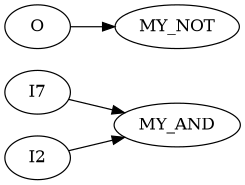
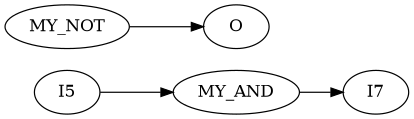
  digraph {
    rankdir=LR
    node [LABEL=INPUT]
    n1 [label=I7]
    MY_AND [LABEL=AND2]
-   I2
+   I2 [label=I5]
    MY_NOT [LABEL=NOT]
    O [LABEL=OUTPUT]
-   n1 -> MY_AND
+   MY_AND -> n1
    I2 -> MY_AND
-   O -> MY_NOT
+   MY_NOT -> O
  }
